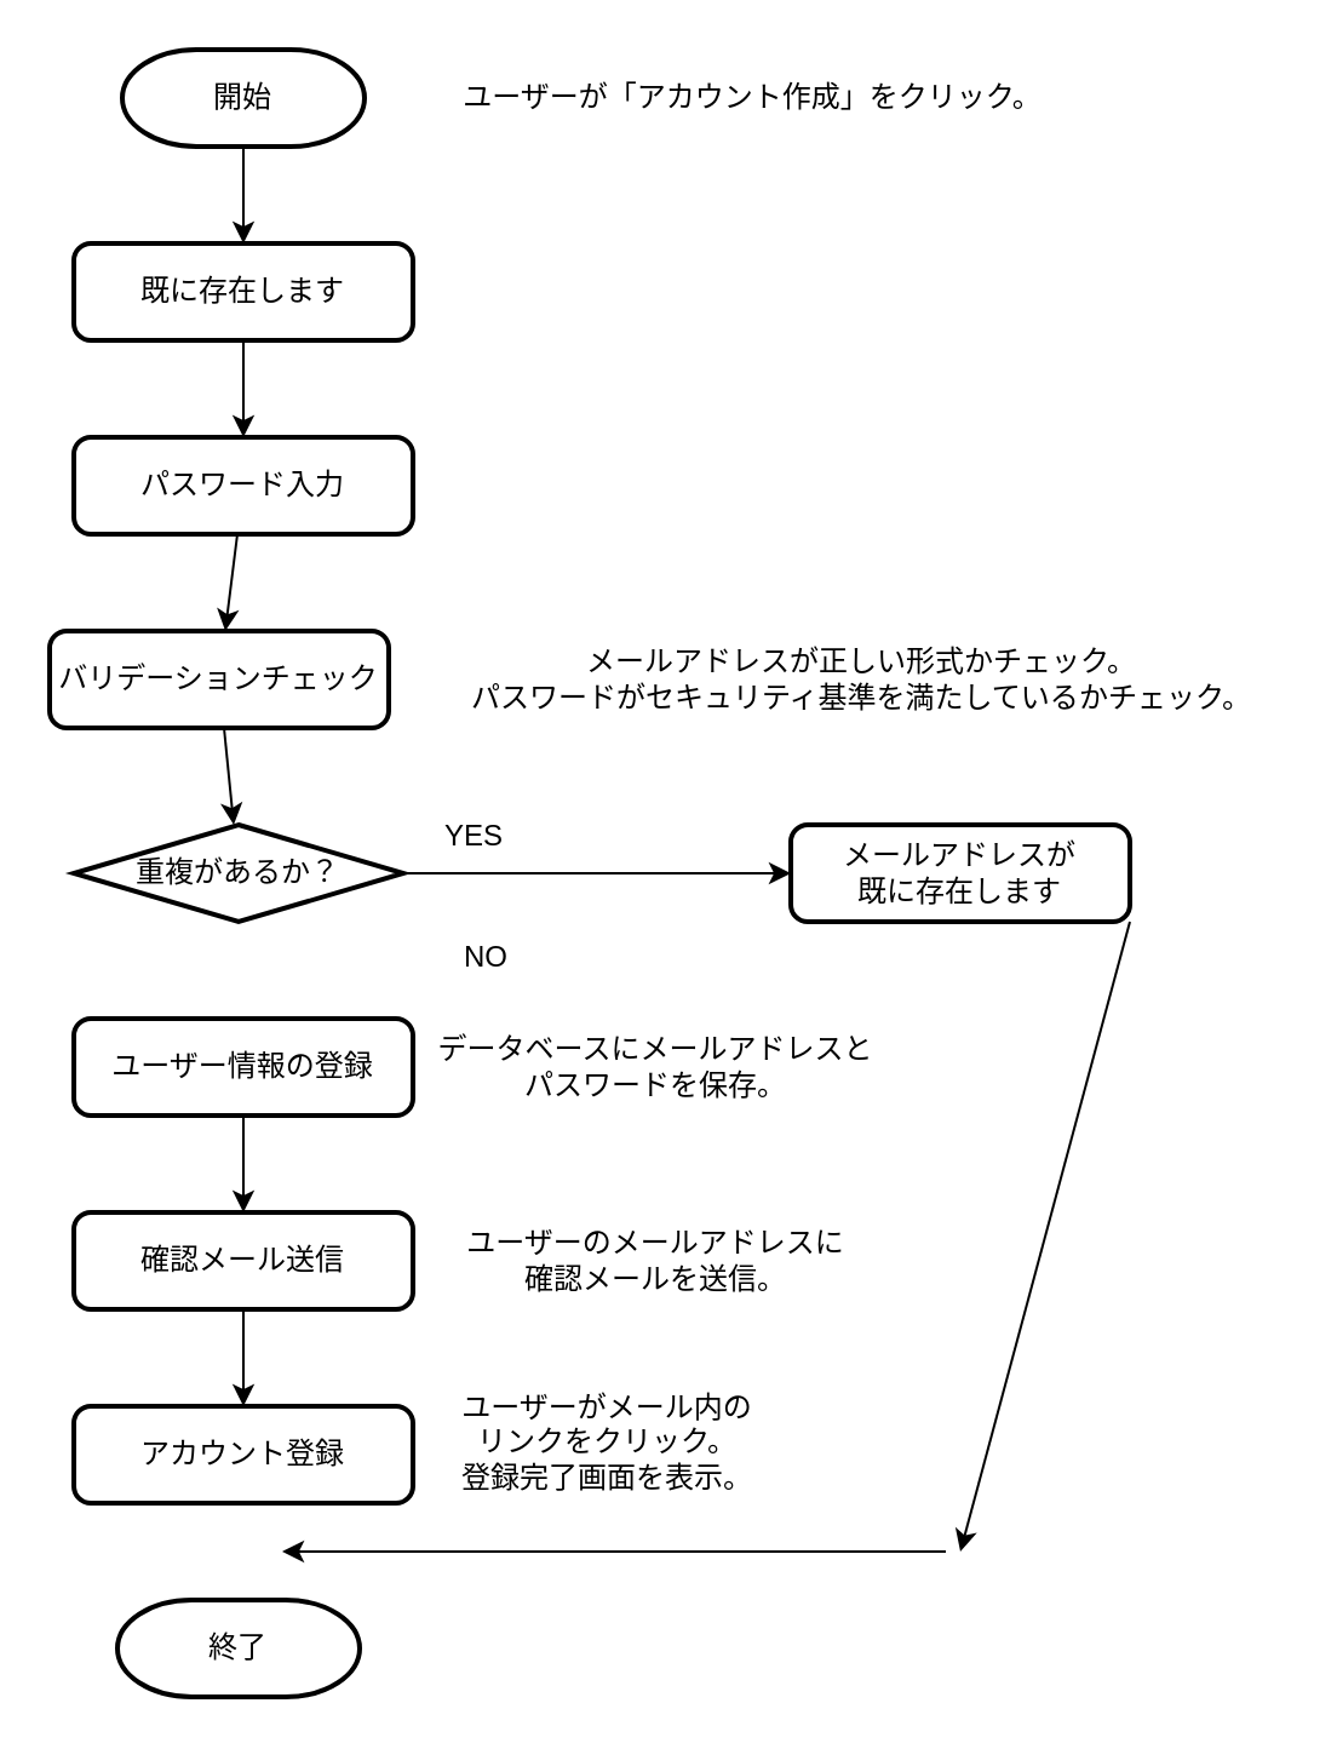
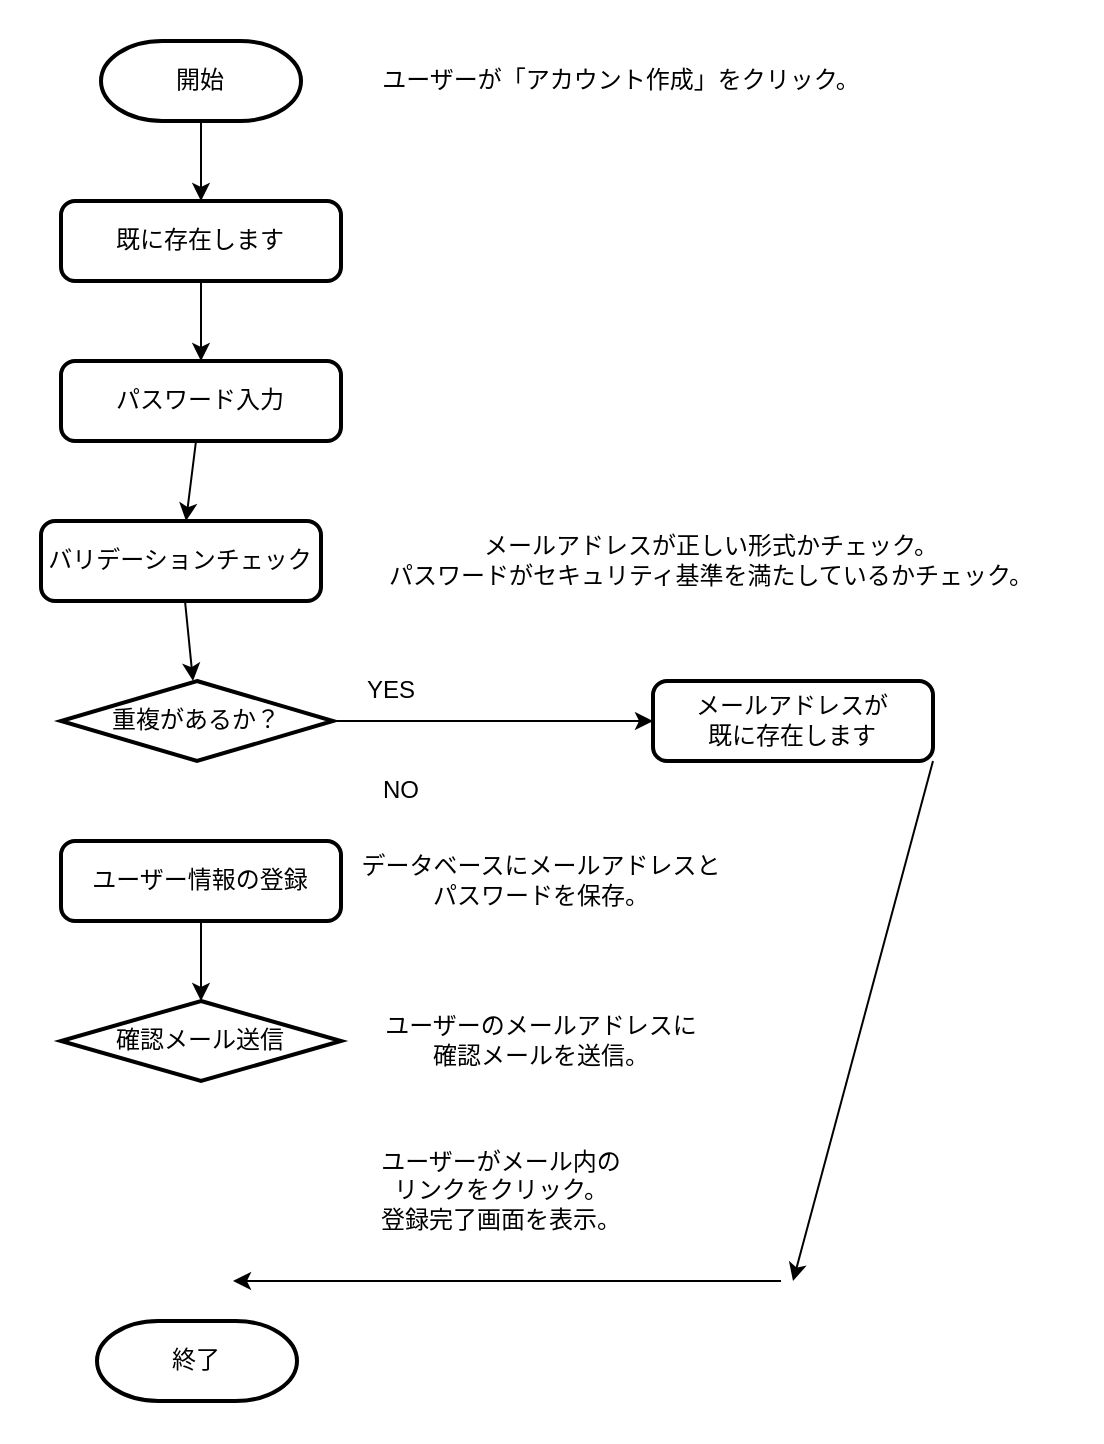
  <mxCell id="0" />
  <mxCell id="1" parent="0" />
  <mxCell id="2" value="" style="edgeStyle=none;html=1;" parent="1" source="3" target="8" edge="1"><mxGeometry relative="1" as="geometry" /></mxCell>
  <mxCell id="3" value="開始" style="strokeWidth=2;html=1;shape=mxgraph.flowchart.terminator;whiteSpace=wrap;" parent="1" vertex="1"><mxGeometry x="50" y="20" width="100" height="40" as="geometry" /></mxCell>
  <mxCell id="4" value="終了" style="strokeWidth=2;html=1;shape=mxgraph.flowchart.terminator;whiteSpace=wrap;" parent="1" vertex="1"><mxGeometry x="48" y="660" width="100" height="40" as="geometry" /></mxCell>
  <mxCell id="5" value="" style="edgeStyle=none;html=1;" parent="1" source="6" target="15" edge="1"><mxGeometry relative="1" as="geometry" /></mxCell>
  <mxCell id="6" value="ユーザー情報の登録" style="rounded=1;whiteSpace=wrap;html=1;absoluteArcSize=1;arcSize=14;strokeWidth=2;" parent="1" vertex="1"><mxGeometry x="30" y="420" width="140" height="40" as="geometry" /></mxCell>
  <mxCell id="7" value="" style="edgeStyle=none;html=1;" parent="1" source="8" target="13" edge="1"><mxGeometry relative="1" as="geometry" /></mxCell>
  <mxCell id="8" value="既に存在します" style="rounded=1;whiteSpace=wrap;html=1;absoluteArcSize=1;arcSize=14;strokeWidth=2;" parent="1" vertex="1"><mxGeometry x="30" y="100" width="140" height="40" as="geometry" /></mxCell>
- <mxCell id="9" value="アカウント登録" style="rounded=1;whiteSpace=wrap;html=1;absoluteArcSize=1;arcSize=14;strokeWidth=2;" parent="1" vertex="1"><mxGeometry x="30" y="580" width="140" height="40" as="geometry" /></mxCell>
  <mxCell id="10" value="" style="edgeStyle=none;html=1;" parent="1" source="11" target="17" edge="1"><mxGeometry relative="1" as="geometry" /></mxCell>
  <mxCell id="11" value="バリデーションチェック" style="rounded=1;whiteSpace=wrap;html=1;absoluteArcSize=1;arcSize=14;strokeWidth=2;" parent="1" vertex="1"><mxGeometry x="20" y="260" width="140" height="40" as="geometry" /></mxCell>
  <mxCell id="12" value="" style="edgeStyle=none;html=1;" parent="1" source="13" target="11" edge="1"><mxGeometry relative="1" as="geometry" /></mxCell>
  <mxCell id="13" value="パスワード入力" style="rounded=1;whiteSpace=wrap;html=1;absoluteArcSize=1;arcSize=14;strokeWidth=2;" parent="1" vertex="1"><mxGeometry x="30" y="180" width="140" height="40" as="geometry" /></mxCell>
- <mxCell id="14" value="" style="edgeStyle=none;html=1;" parent="1" source="15" target="9" edge="1"><mxGeometry relative="1" as="geometry" /></mxCell>
- <mxCell id="15" value="確認メール送信" style="rounded=1;whiteSpace=wrap;html=1;absoluteArcSize=1;arcSize=14;strokeWidth=2;" parent="1" vertex="1"><mxGeometry x="30" y="500" width="140" height="40" as="geometry" /></mxCell>
+ <mxCell id="15" value="確認メール送信" style="rhombus;whiteSpace=wrap;html=1;absoluteArcSize=1;arcSize=14;strokeWidth=2;" parent="1" vertex="1"><mxGeometry x="30" y="500" width="140" height="40" as="geometry" /></mxCell>
  <mxCell id="16" value="" style="edgeStyle=none;html=1;" parent="1" source="17" target="19" edge="1"><mxGeometry relative="1" as="geometry" /></mxCell>
  <mxCell id="17" value="重複があるか？" style="strokeWidth=2;html=1;shape=mxgraph.flowchart.decision;whiteSpace=wrap;" parent="1" vertex="1"><mxGeometry x="30" y="340" width="136" height="40" as="geometry" /></mxCell>
  <mxCell id="18" value="" style="edgeStyle=none;html=1;exitX=1;exitY=1;exitDx=0;exitDy=0;" parent="1" source="19" edge="1"><mxGeometry relative="1" as="geometry"><mxPoint x="396" y="640" as="targetPoint" /></mxGeometry></mxCell>
  <mxCell id="19" value="メールアドレスが&lt;br&gt;既に存在します" style="rounded=1;whiteSpace=wrap;html=1;absoluteArcSize=1;arcSize=14;strokeWidth=2;" parent="1" vertex="1"><mxGeometry x="326" y="340" width="140" height="40" as="geometry" /></mxCell>
  <mxCell id="20" value="" style="edgeStyle=none;html=1;" parent="1" edge="1"><mxGeometry relative="1" as="geometry"><mxPoint x="390" y="640" as="sourcePoint" /><mxPoint x="116" y="640" as="targetPoint" /></mxGeometry></mxCell>
  <mxCell id="21" value="&lt;div&gt;メールアドレスが正しい形式かチェック。&lt;/div&gt;&lt;div&gt;パスワードがセキュリティ基準を満たしているかチェック。&lt;/div&gt;" style="text;html=1;align=center;verticalAlign=middle;resizable=0;points=[];autosize=1;strokeColor=none;fillColor=none;" vertex="1" parent="1"><mxGeometry x="180" y="260" width="350" height="40" as="geometry" /></mxCell>
  <mxCell id="22" value="YES" style="text;html=1;align=center;verticalAlign=middle;resizable=0;points=[];autosize=1;strokeColor=none;fillColor=none;" vertex="1" parent="1"><mxGeometry x="170" y="330" width="50" height="30" as="geometry" /></mxCell>
  <mxCell id="23" value="NO" style="text;html=1;align=center;verticalAlign=middle;resizable=0;points=[];autosize=1;strokeColor=none;fillColor=none;" vertex="1" parent="1"><mxGeometry x="180" y="380" width="40" height="30" as="geometry" /></mxCell>
  <mxCell id="24" value="データベースにメールアドレスと&lt;br&gt;パスワードを保存。" style="text;html=1;align=center;verticalAlign=middle;resizable=0;points=[];autosize=1;strokeColor=none;fillColor=none;" vertex="1" parent="1"><mxGeometry x="170" y="420" width="200" height="40" as="geometry" /></mxCell>
  <mxCell id="25" value="ユーザーのメールアドレスに&lt;br&gt;確認メールを送信。" style="text;html=1;align=center;verticalAlign=middle;resizable=0;points=[];autosize=1;strokeColor=none;fillColor=none;" vertex="1" parent="1"><mxGeometry x="180" y="500" width="180" height="40" as="geometry" /></mxCell>
  <mxCell id="26" value="&lt;div&gt;ユーザーがメール内の&lt;/div&gt;&lt;div&gt;リンクをクリック。&lt;/div&gt;&lt;div&gt;登録完了画面を表示。&lt;/div&gt;" style="text;html=1;align=center;verticalAlign=middle;resizable=0;points=[];autosize=1;strokeColor=none;fillColor=none;" vertex="1" parent="1"><mxGeometry x="180" y="565" width="140" height="60" as="geometry" /></mxCell>
  <mxCell id="27" value="ユーザーが「アカウント作成」をクリック。" style="text;html=1;align=center;verticalAlign=middle;resizable=0;points=[];autosize=1;strokeColor=none;fillColor=none;" vertex="1" parent="1"><mxGeometry x="180" y="25" width="260" height="30" as="geometry" /></mxCell>
